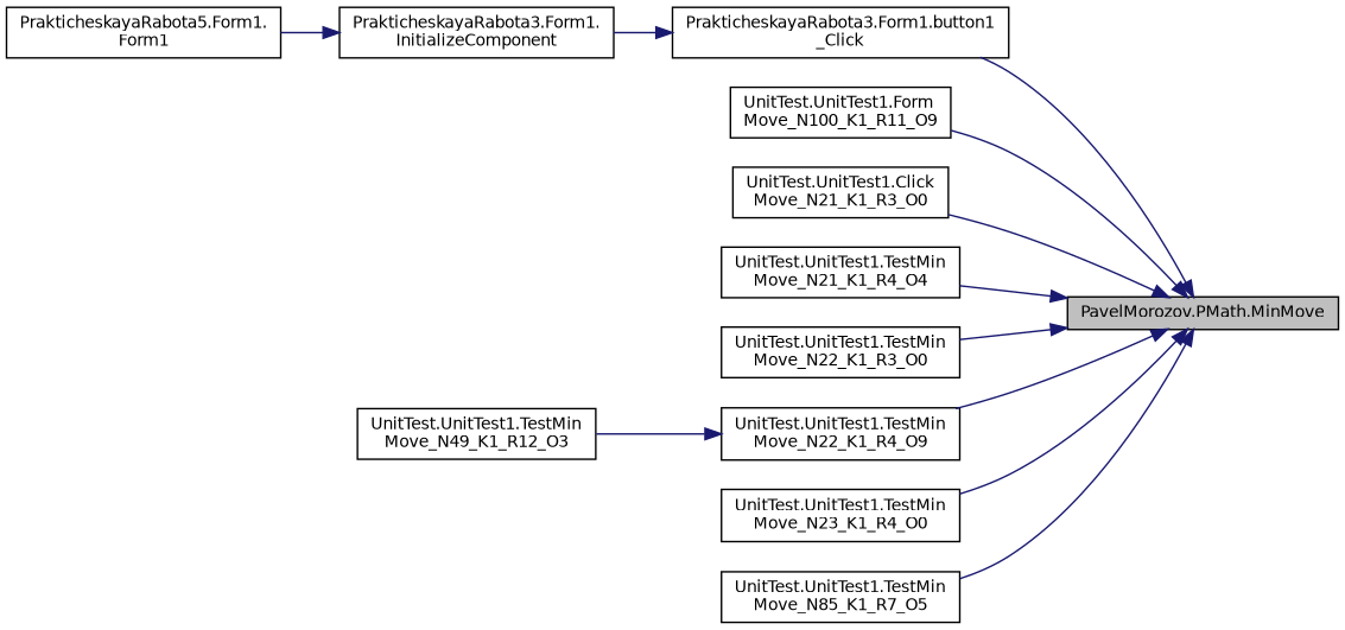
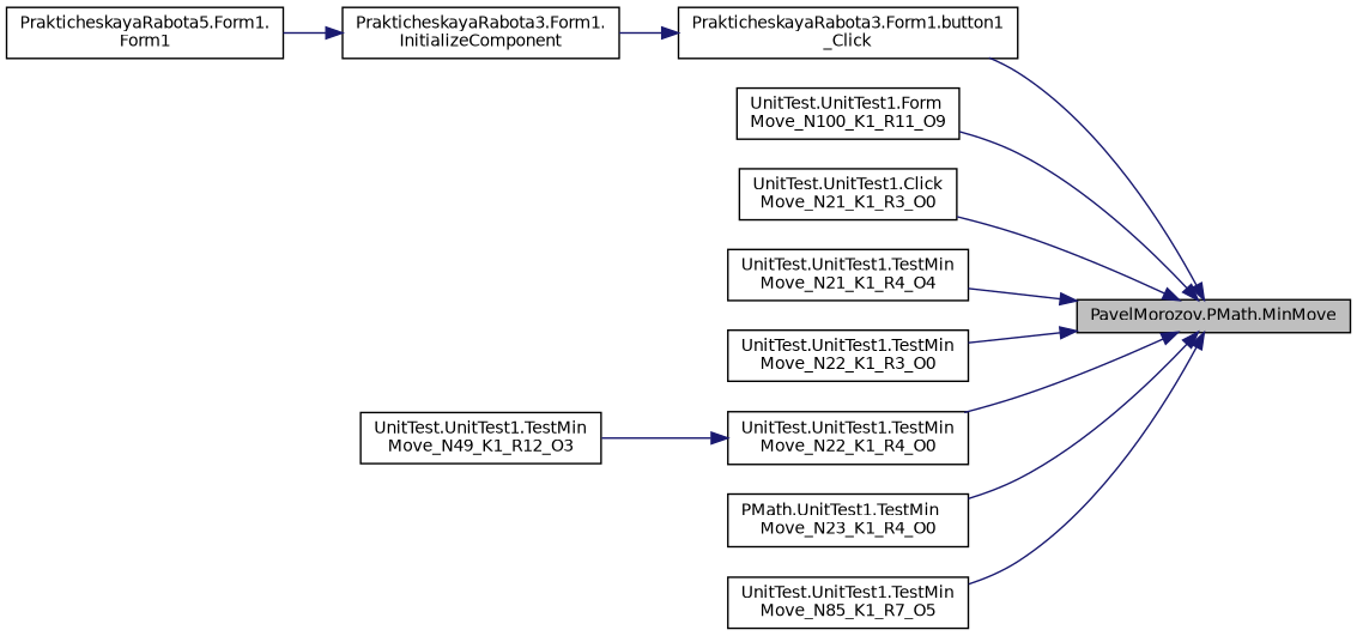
  digraph {
    rankdir=RL
    node [color=black fillcolor=white fontname=Helvetica fontsize=10 shape=record style=filled]
    edge [color=midnightblue dir=back fontname=Helvetica fontsize=10 labelfontname=Helvetica labelfontsize=10 style=solid]
    n1 [fillcolor=grey75 fontcolor=black height=0.2 label="PavelMorozov.PMath.MinMove" width=0.4]
    n2 [height=0.2 label="PrakticheskayaRabota3.Form1.button1\l_Click" width=0.4]
    n3 [height=0.2 label="UnitTest.UnitTest1.Form\lMove_N100_K1_R11_O9" width=0.4]
    n4 [height=0.2 label="UnitTest.UnitTest1.Click\lMove_N21_K1_R3_O0" width=0.4]
    n5 [height=0.2 label="UnitTest.UnitTest1.TestMin\lMove_N21_K1_R4_O4" width=0.4]
    n6 [height=0.2 label="UnitTest.UnitTest1.TestMin\lMove_N22_K1_R3_O0" width=0.4]
-   n7 [height=0.2 label="UnitTest.UnitTest1.TestMin\lMove_N22_K1_R4_O9" width=0.4]
-   n8 [height=0.2 label="UnitTest.UnitTest1.TestMin\lMove_N23_K1_R4_O0" width=0.4]
+   n7 [height=0.2 label="UnitTest.UnitTest1.TestMin\lMove_N22_K1_R4_O0" width=0.4]
+   n8 [height=0.2 label="PMath.UnitTest1.TestMin\lMove_N23_K1_R4_O0" width=0.4]
    n9 [height=0.2 label="UnitTest.UnitTest1.TestMin\lMove_N85_K1_R7_O5" width=0.4]
    n10 [height=0.2 label="PrakticheskayaRabota3.Form1.\lInitializeComponent" width=0.4]
    n11 [height=0.2 label="UnitTest.UnitTest1.TestMin\lMove_N49_K1_R12_O3" width=0.4]
    n12 [height=0.2 label="PrakticheskayaRabota5.Form1.\lForm1" width=0.4]
    n1 -> n2
    n1 -> n3
    n1 -> n4
    n1 -> n5
    n1 -> n6
    n1 -> n7
    n1 -> n8
    n1 -> n9
    n2 -> n10
    n7 -> n11
    n10 -> n12
  }
